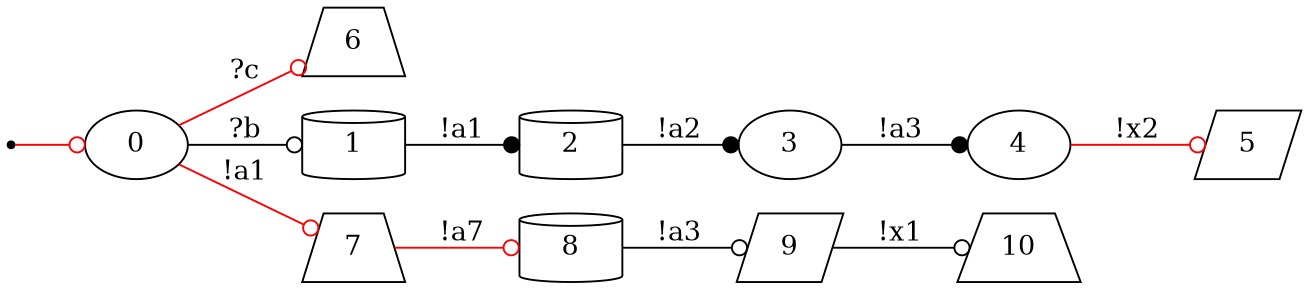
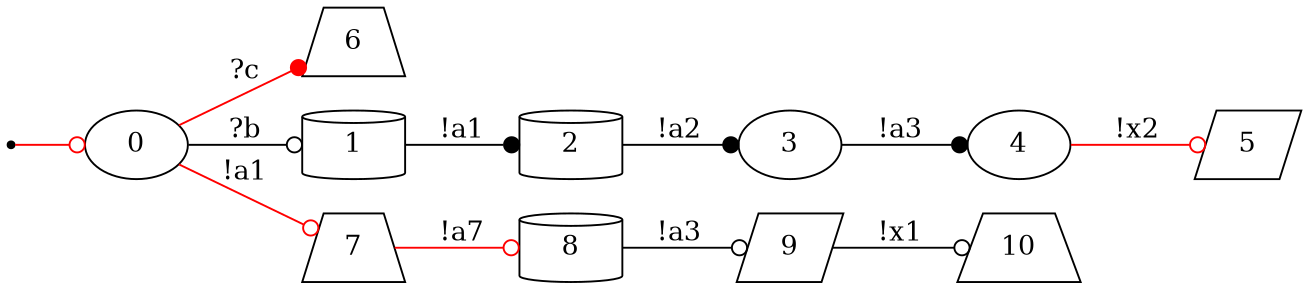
  digraph {
    rankdir=LR
    node [shape=ellipse]
    edge [arrowhead=odot color=black]
    ENTRY [shape=point]
    0
    6 [shape=trapezium]
    1 [shape=cylinder]
    7 [shape=trapezium]
    2 [shape=cylinder]
    8 [shape=cylinder]
    9 [shape=parallelogram]
    10 [shape=trapezium]
    3
    4
    5 [shape=parallelogram]
    ENTRY -> 0 [color=red]
-   0 -> 6 [color=red label="?c"]
+   0 -> 6 [arrowhead=dot color=red label="?c"]
    0 -> 1 [label="?b"]
    0 -> 7 [color=red label="!a1"]
    1 -> 2 [arrowhead=dot label="!a1"]
    7 -> 8 [color=red label="!a7"]
    2 -> 3 [arrowhead=dot label="!a2"]
    8 -> 9 [label="!a3"]
    9 -> 10 [label="!x1"]
    3 -> 4 [arrowhead=dot label="!a3"]
    4 -> 5 [color=red label="!x2"]
  }
